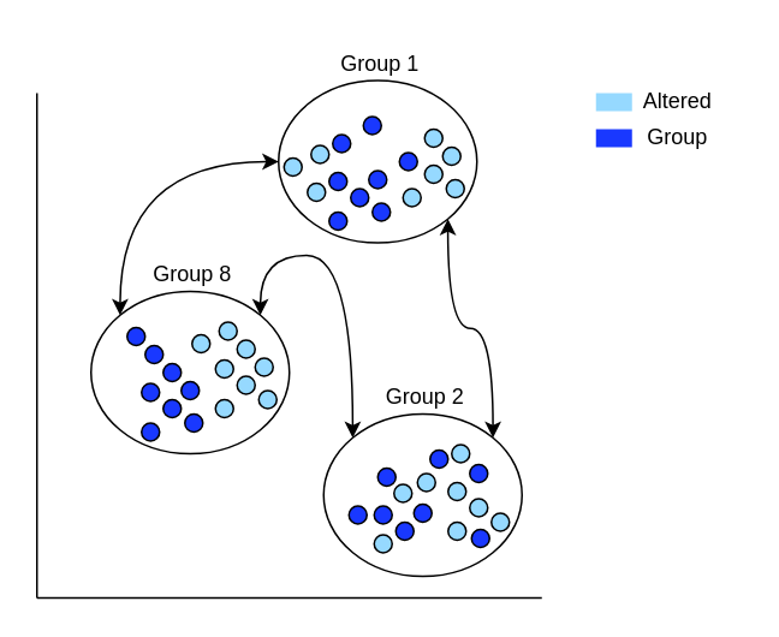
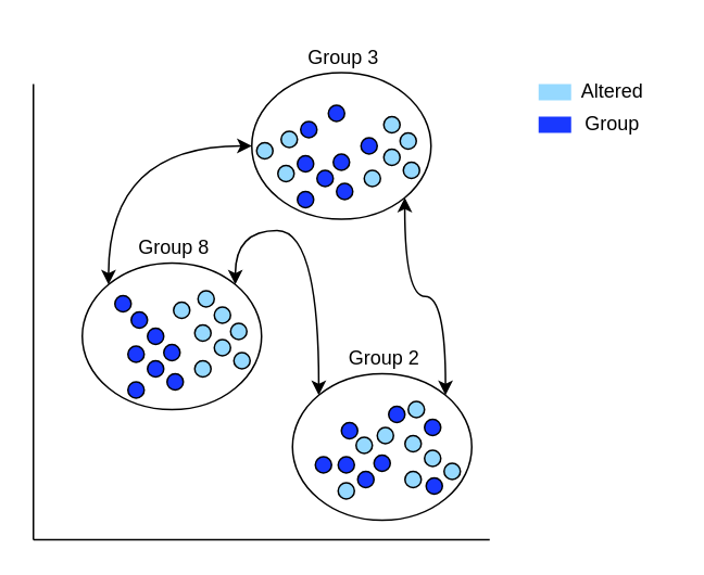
  <mxCell id="0" />
  <mxCell id="1" parent="0" />
  <mxCell id="2" style="edgeStyle=orthogonalEdgeStyle;curved=1;rounded=0;orthogonalLoop=1;jettySize=auto;html=1;exitX=1;exitY=0;exitDx=0;exitDy=0;entryX=0;entryY=0;entryDx=0;entryDy=0;startArrow=classic;startFill=1;" edge="1" parent="1" source="4" target="29"><mxGeometry relative="1" as="geometry"><Array as="points"><mxPoint x="144" y="141" /><mxPoint x="195" y="141" /></Array></mxGeometry></mxCell>
  <mxCell id="3" style="edgeStyle=orthogonalEdgeStyle;curved=1;rounded=0;orthogonalLoop=1;jettySize=auto;html=1;exitX=0;exitY=0;exitDx=0;exitDy=0;entryX=0;entryY=0.5;entryDx=0;entryDy=0;startArrow=classic;startFill=1;" edge="1" parent="1" source="4" target="47"><mxGeometry relative="1" as="geometry" /></mxCell>
  <mxCell id="4" value="" style="ellipse;whiteSpace=wrap;html=1;fillColor=none;" vertex="1" parent="1"><mxGeometry x="50" y="161" width="110" height="90" as="geometry" /></mxCell>
  <mxCell id="5" value="" style="ellipse;whiteSpace=wrap;html=1;aspect=fixed;fillColor=#1938FF;" vertex="1" parent="1"><mxGeometry x="70" y="181" width="10" height="10" as="geometry" /></mxCell>
  <mxCell id="6" value="" style="ellipse;whiteSpace=wrap;html=1;aspect=fixed;fillColor=#1938FF;" vertex="1" parent="1"><mxGeometry x="80" y="191" width="10" height="10" as="geometry" /></mxCell>
  <mxCell id="7" value="" style="ellipse;whiteSpace=wrap;html=1;aspect=fixed;fillColor=#1938FF;" vertex="1" parent="1"><mxGeometry x="90" y="201" width="10" height="10" as="geometry" /></mxCell>
  <mxCell id="8" value="" style="ellipse;whiteSpace=wrap;html=1;aspect=fixed;fillColor=#1938FF;" vertex="1" parent="1"><mxGeometry x="100" y="211" width="10" height="10" as="geometry" /></mxCell>
  <mxCell id="9" value="" style="ellipse;whiteSpace=wrap;html=1;aspect=fixed;fillColor=#1938FF;" vertex="1" parent="1"><mxGeometry x="90" y="221" width="10" height="10" as="geometry" /></mxCell>
  <mxCell id="10" value="" style="ellipse;whiteSpace=wrap;html=1;aspect=fixed;fillColor=#1938FF;" vertex="1" parent="1"><mxGeometry x="78" y="212" width="10" height="10" as="geometry" /></mxCell>
  <mxCell id="11" value="" style="ellipse;whiteSpace=wrap;html=1;aspect=fixed;fillColor=#1938FF;" vertex="1" parent="1"><mxGeometry x="102" y="229" width="10" height="10" as="geometry" /></mxCell>
  <mxCell id="12" value="" style="ellipse;whiteSpace=wrap;html=1;aspect=fixed;fillColor=#1938FF;" vertex="1" parent="1"><mxGeometry x="78" y="234" width="10" height="10" as="geometry" /></mxCell>
  <mxCell id="13" value="" style="endArrow=none;html=1;rounded=0;" edge="1" parent="1"><mxGeometry width="50" height="50" relative="1" as="geometry"><mxPoint x="20" y="331" as="sourcePoint" /><mxPoint x="20" y="51" as="targetPoint" /></mxGeometry></mxCell>
  <mxCell id="14" value="" style="endArrow=none;html=1;rounded=0;" edge="1" parent="1"><mxGeometry width="50" height="50" relative="1" as="geometry"><mxPoint x="20" y="331" as="sourcePoint" /><mxPoint x="300" y="331" as="targetPoint" /></mxGeometry></mxCell>
  <mxCell id="15" value="" style="ellipse;whiteSpace=wrap;html=1;aspect=fixed;fillColor=#96D9FF;" vertex="1" parent="1"><mxGeometry x="106" y="185" width="10" height="10" as="geometry" /></mxCell>
  <mxCell id="16" value="" style="ellipse;whiteSpace=wrap;html=1;aspect=fixed;fillColor=#96D9FF;" vertex="1" parent="1"><mxGeometry x="121" y="178" width="10" height="10" as="geometry" /></mxCell>
  <mxCell id="17" value="" style="ellipse;whiteSpace=wrap;html=1;aspect=fixed;fillColor=#96D9FF;" vertex="1" parent="1"><mxGeometry x="131" y="188" width="10" height="10" as="geometry" /></mxCell>
  <mxCell id="18" value="" style="ellipse;whiteSpace=wrap;html=1;aspect=fixed;fillColor=#96D9FF;" vertex="1" parent="1"><mxGeometry x="141" y="198" width="10" height="10" as="geometry" /></mxCell>
  <mxCell id="19" value="" style="ellipse;whiteSpace=wrap;html=1;aspect=fixed;fillColor=#96D9FF;" vertex="1" parent="1"><mxGeometry x="131" y="208" width="10" height="10" as="geometry" /></mxCell>
  <mxCell id="20" value="" style="ellipse;whiteSpace=wrap;html=1;aspect=fixed;fillColor=#96D9FF;" vertex="1" parent="1"><mxGeometry x="119" y="199" width="10" height="10" as="geometry" /></mxCell>
  <mxCell id="21" value="" style="ellipse;whiteSpace=wrap;html=1;aspect=fixed;fillColor=#96D9FF;" vertex="1" parent="1"><mxGeometry x="143" y="216" width="10" height="10" as="geometry" /></mxCell>
  <mxCell id="22" value="" style="ellipse;whiteSpace=wrap;html=1;aspect=fixed;fillColor=#96D9FF;" vertex="1" parent="1"><mxGeometry x="119" y="221" width="10" height="10" as="geometry" /></mxCell>
  <mxCell id="23" value="Group 8" style="text;html=1;align=center;verticalAlign=middle;resizable=0;points=[];autosize=1;strokeColor=none;fillColor=none;" vertex="1" parent="1"><mxGeometry x="71" y="137" width="70" height="30" as="geometry" /></mxCell>
  <mxCell id="24" value="" style="rounded=0;whiteSpace=wrap;html=1;fillColor=#96D9FF;strokeColor=none;" vertex="1" parent="1"><mxGeometry x="330" y="51" width="20" height="10" as="geometry" /></mxCell>
  <mxCell id="25" value="" style="rounded=0;whiteSpace=wrap;html=1;fillColor=#1938FF;strokeColor=none;" vertex="1" parent="1"><mxGeometry x="330" y="71" width="20" height="10" as="geometry" /></mxCell>
  <mxCell id="26" value="Altered" style="text;html=1;align=center;verticalAlign=middle;resizable=0;points=[];autosize=1;strokeColor=none;fillColor=none;" vertex="1" parent="1"><mxGeometry x="345" y="41" width="60" height="30" as="geometry" /></mxCell>
  <mxCell id="27" value="Group" style="text;html=1;align=center;verticalAlign=middle;resizable=0;points=[];autosize=1;strokeColor=none;fillColor=none;" vertex="1" parent="1"><mxGeometry x="340" y="61" width="70" height="30" as="geometry" /></mxCell>
  <mxCell id="28" style="edgeStyle=orthogonalEdgeStyle;curved=1;rounded=0;orthogonalLoop=1;jettySize=auto;html=1;exitX=1;exitY=0;exitDx=0;exitDy=0;entryX=1;entryY=1;entryDx=0;entryDy=0;startArrow=classic;startFill=1;" edge="1" parent="1" source="29" target="47"><mxGeometry relative="1" as="geometry" /></mxCell>
  <mxCell id="29" value="" style="ellipse;whiteSpace=wrap;html=1;fillColor=none;" vertex="1" parent="1"><mxGeometry x="179" y="229" width="110" height="90" as="geometry" /></mxCell>
  <mxCell id="30" value="" style="ellipse;whiteSpace=wrap;html=1;aspect=fixed;fillColor=#1938FF;" vertex="1" parent="1"><mxGeometry x="193" y="280" width="10" height="10" as="geometry" /></mxCell>
  <mxCell id="31" value="" style="ellipse;whiteSpace=wrap;html=1;aspect=fixed;fillColor=#1938FF;" vertex="1" parent="1"><mxGeometry x="209" y="259" width="10" height="10" as="geometry" /></mxCell>
  <mxCell id="32" value="" style="ellipse;whiteSpace=wrap;html=1;aspect=fixed;fillColor=#1938FF;" vertex="1" parent="1"><mxGeometry x="261" y="293" width="10" height="10" as="geometry" /></mxCell>
  <mxCell id="33" value="" style="ellipse;whiteSpace=wrap;html=1;aspect=fixed;fillColor=#1938FF;" vertex="1" parent="1"><mxGeometry x="229" y="279" width="10" height="10" as="geometry" /></mxCell>
  <mxCell id="34" value="" style="ellipse;whiteSpace=wrap;html=1;aspect=fixed;fillColor=#1938FF;" vertex="1" parent="1"><mxGeometry x="219" y="289" width="10" height="10" as="geometry" /></mxCell>
  <mxCell id="35" value="" style="ellipse;whiteSpace=wrap;html=1;aspect=fixed;fillColor=#1938FF;" vertex="1" parent="1"><mxGeometry x="207" y="280" width="10" height="10" as="geometry" /></mxCell>
  <mxCell id="36" value="" style="ellipse;whiteSpace=wrap;html=1;aspect=fixed;fillColor=#1938FF;" vertex="1" parent="1"><mxGeometry x="238" y="249" width="10" height="10" as="geometry" /></mxCell>
  <mxCell id="37" value="" style="ellipse;whiteSpace=wrap;html=1;aspect=fixed;fillColor=#1938FF;" vertex="1" parent="1"><mxGeometry x="260" y="257" width="10" height="10" as="geometry" /></mxCell>
  <mxCell id="38" value="" style="ellipse;whiteSpace=wrap;html=1;aspect=fixed;fillColor=#96D9FF;" vertex="1" parent="1"><mxGeometry x="218" y="268" width="10" height="10" as="geometry" /></mxCell>
  <mxCell id="39" value="" style="ellipse;whiteSpace=wrap;html=1;aspect=fixed;fillColor=#96D9FF;" vertex="1" parent="1"><mxGeometry x="250" y="246" width="10" height="10" as="geometry" /></mxCell>
  <mxCell id="40" value="" style="ellipse;whiteSpace=wrap;html=1;aspect=fixed;fillColor=#96D9FF;" vertex="1" parent="1"><mxGeometry x="231" y="262" width="10" height="10" as="geometry" /></mxCell>
  <mxCell id="41" value="" style="ellipse;whiteSpace=wrap;html=1;aspect=fixed;fillColor=#96D9FF;" vertex="1" parent="1"><mxGeometry x="207" y="296" width="10" height="10" as="geometry" /></mxCell>
  <mxCell id="42" value="" style="ellipse;whiteSpace=wrap;html=1;aspect=fixed;fillColor=#96D9FF;" vertex="1" parent="1"><mxGeometry x="260" y="276" width="10" height="10" as="geometry" /></mxCell>
  <mxCell id="43" value="" style="ellipse;whiteSpace=wrap;html=1;aspect=fixed;fillColor=#96D9FF;" vertex="1" parent="1"><mxGeometry x="248" y="267" width="10" height="10" as="geometry" /></mxCell>
  <mxCell id="44" value="" style="ellipse;whiteSpace=wrap;html=1;aspect=fixed;fillColor=#96D9FF;" vertex="1" parent="1"><mxGeometry x="272" y="284" width="10" height="10" as="geometry" /></mxCell>
  <mxCell id="45" value="" style="ellipse;whiteSpace=wrap;html=1;aspect=fixed;fillColor=#96D9FF;" vertex="1" parent="1"><mxGeometry x="248" y="289" width="10" height="10" as="geometry" /></mxCell>
  <mxCell id="46" value="Group 2" style="text;html=1;align=center;verticalAlign=middle;resizable=0;points=[];autosize=1;strokeColor=none;fillColor=none;" vertex="1" parent="1"><mxGeometry x="200" y="205" width="70" height="30" as="geometry" /></mxCell>
  <mxCell id="47" value="" style="ellipse;whiteSpace=wrap;html=1;fillColor=none;" vertex="1" parent="1"><mxGeometry x="154" y="44" width="110" height="90" as="geometry" /></mxCell>
  <mxCell id="48" value="" style="ellipse;whiteSpace=wrap;html=1;aspect=fixed;fillColor=#1938FF;" vertex="1" parent="1"><mxGeometry x="201" y="64" width="10" height="10" as="geometry" /></mxCell>
  <mxCell id="49" value="" style="ellipse;whiteSpace=wrap;html=1;aspect=fixed;fillColor=#1938FF;" vertex="1" parent="1"><mxGeometry x="184" y="74" width="10" height="10" as="geometry" /></mxCell>
  <mxCell id="50" value="" style="ellipse;whiteSpace=wrap;html=1;aspect=fixed;fillColor=#1938FF;" vertex="1" parent="1"><mxGeometry x="221" y="84" width="10" height="10" as="geometry" /></mxCell>
  <mxCell id="51" value="" style="ellipse;whiteSpace=wrap;html=1;aspect=fixed;fillColor=#1938FF;" vertex="1" parent="1"><mxGeometry x="204" y="94" width="10" height="10" as="geometry" /></mxCell>
  <mxCell id="52" value="" style="ellipse;whiteSpace=wrap;html=1;aspect=fixed;fillColor=#1938FF;" vertex="1" parent="1"><mxGeometry x="194" y="104" width="10" height="10" as="geometry" /></mxCell>
  <mxCell id="53" value="" style="ellipse;whiteSpace=wrap;html=1;aspect=fixed;fillColor=#1938FF;" vertex="1" parent="1"><mxGeometry x="182" y="95" width="10" height="10" as="geometry" /></mxCell>
  <mxCell id="54" value="" style="ellipse;whiteSpace=wrap;html=1;aspect=fixed;fillColor=#1938FF;" vertex="1" parent="1"><mxGeometry x="206" y="112" width="10" height="10" as="geometry" /></mxCell>
  <mxCell id="55" value="" style="ellipse;whiteSpace=wrap;html=1;aspect=fixed;fillColor=#1938FF;" vertex="1" parent="1"><mxGeometry x="182" y="117" width="10" height="10" as="geometry" /></mxCell>
  <mxCell id="56" value="" style="ellipse;whiteSpace=wrap;html=1;aspect=fixed;fillColor=#96D9FF;" vertex="1" parent="1"><mxGeometry x="157" y="87" width="10" height="10" as="geometry" /></mxCell>
  <mxCell id="57" value="" style="ellipse;whiteSpace=wrap;html=1;aspect=fixed;fillColor=#96D9FF;" vertex="1" parent="1"><mxGeometry x="172" y="80" width="10" height="10" as="geometry" /></mxCell>
  <mxCell id="58" value="" style="ellipse;whiteSpace=wrap;html=1;aspect=fixed;fillColor=#96D9FF;" vertex="1" parent="1"><mxGeometry x="235" y="71" width="10" height="10" as="geometry" /></mxCell>
  <mxCell id="59" value="" style="ellipse;whiteSpace=wrap;html=1;aspect=fixed;fillColor=#96D9FF;" vertex="1" parent="1"><mxGeometry x="245" y="81" width="10" height="10" as="geometry" /></mxCell>
  <mxCell id="60" value="" style="ellipse;whiteSpace=wrap;html=1;aspect=fixed;fillColor=#96D9FF;" vertex="1" parent="1"><mxGeometry x="235" y="91" width="10" height="10" as="geometry" /></mxCell>
  <mxCell id="61" value="" style="ellipse;whiteSpace=wrap;html=1;aspect=fixed;fillColor=#96D9FF;" vertex="1" parent="1"><mxGeometry x="170" y="101" width="10" height="10" as="geometry" /></mxCell>
  <mxCell id="62" value="" style="ellipse;whiteSpace=wrap;html=1;aspect=fixed;fillColor=#96D9FF;" vertex="1" parent="1"><mxGeometry x="247" y="99" width="10" height="10" as="geometry" /></mxCell>
  <mxCell id="63" value="" style="ellipse;whiteSpace=wrap;html=1;aspect=fixed;fillColor=#96D9FF;" vertex="1" parent="1"><mxGeometry x="223" y="104" width="10" height="10" as="geometry" /></mxCell>
- <mxCell id="64" value="Group 1" style="text;html=1;align=center;verticalAlign=middle;resizable=0;points=[];autosize=1;strokeColor=none;fillColor=none;" vertex="1" parent="1"><mxGeometry x="175" y="20" width="70" height="30" as="geometry" /></mxCell>
+ <mxCell id="64" value="Group 3" style="text;html=1;align=center;verticalAlign=middle;resizable=0;points=[];autosize=1;strokeColor=none;fillColor=none;" vertex="1" parent="1"><mxGeometry x="175" y="20" width="70" height="30" as="geometry" /></mxCell>
